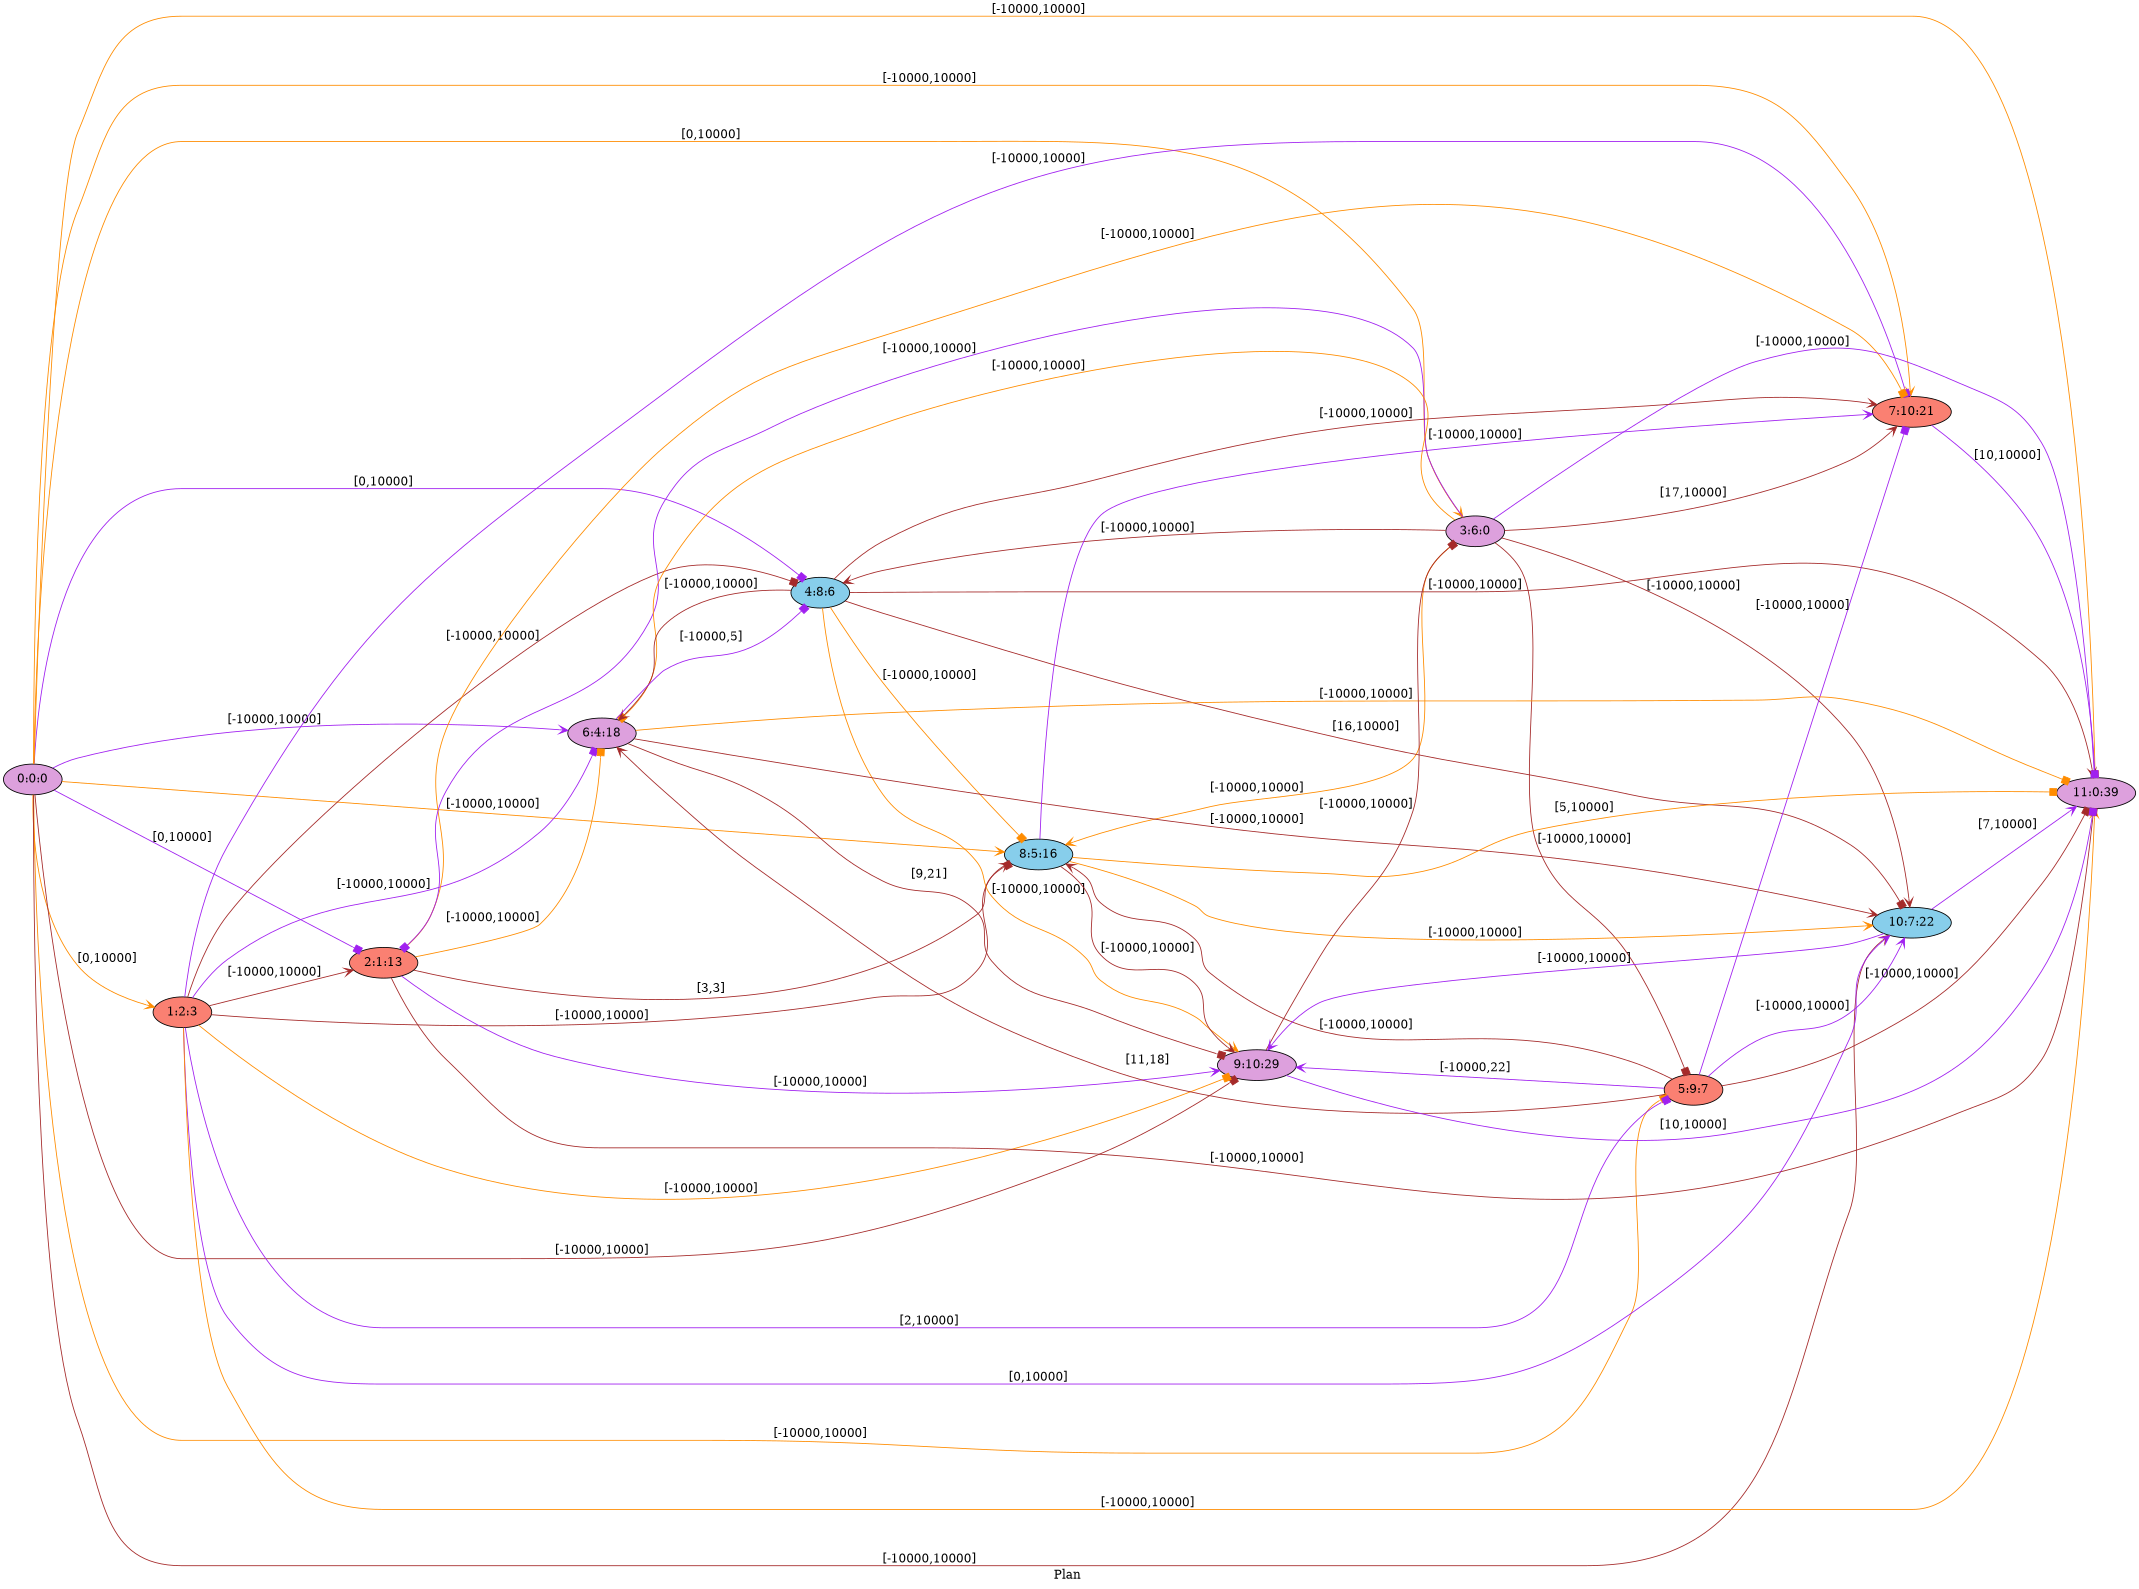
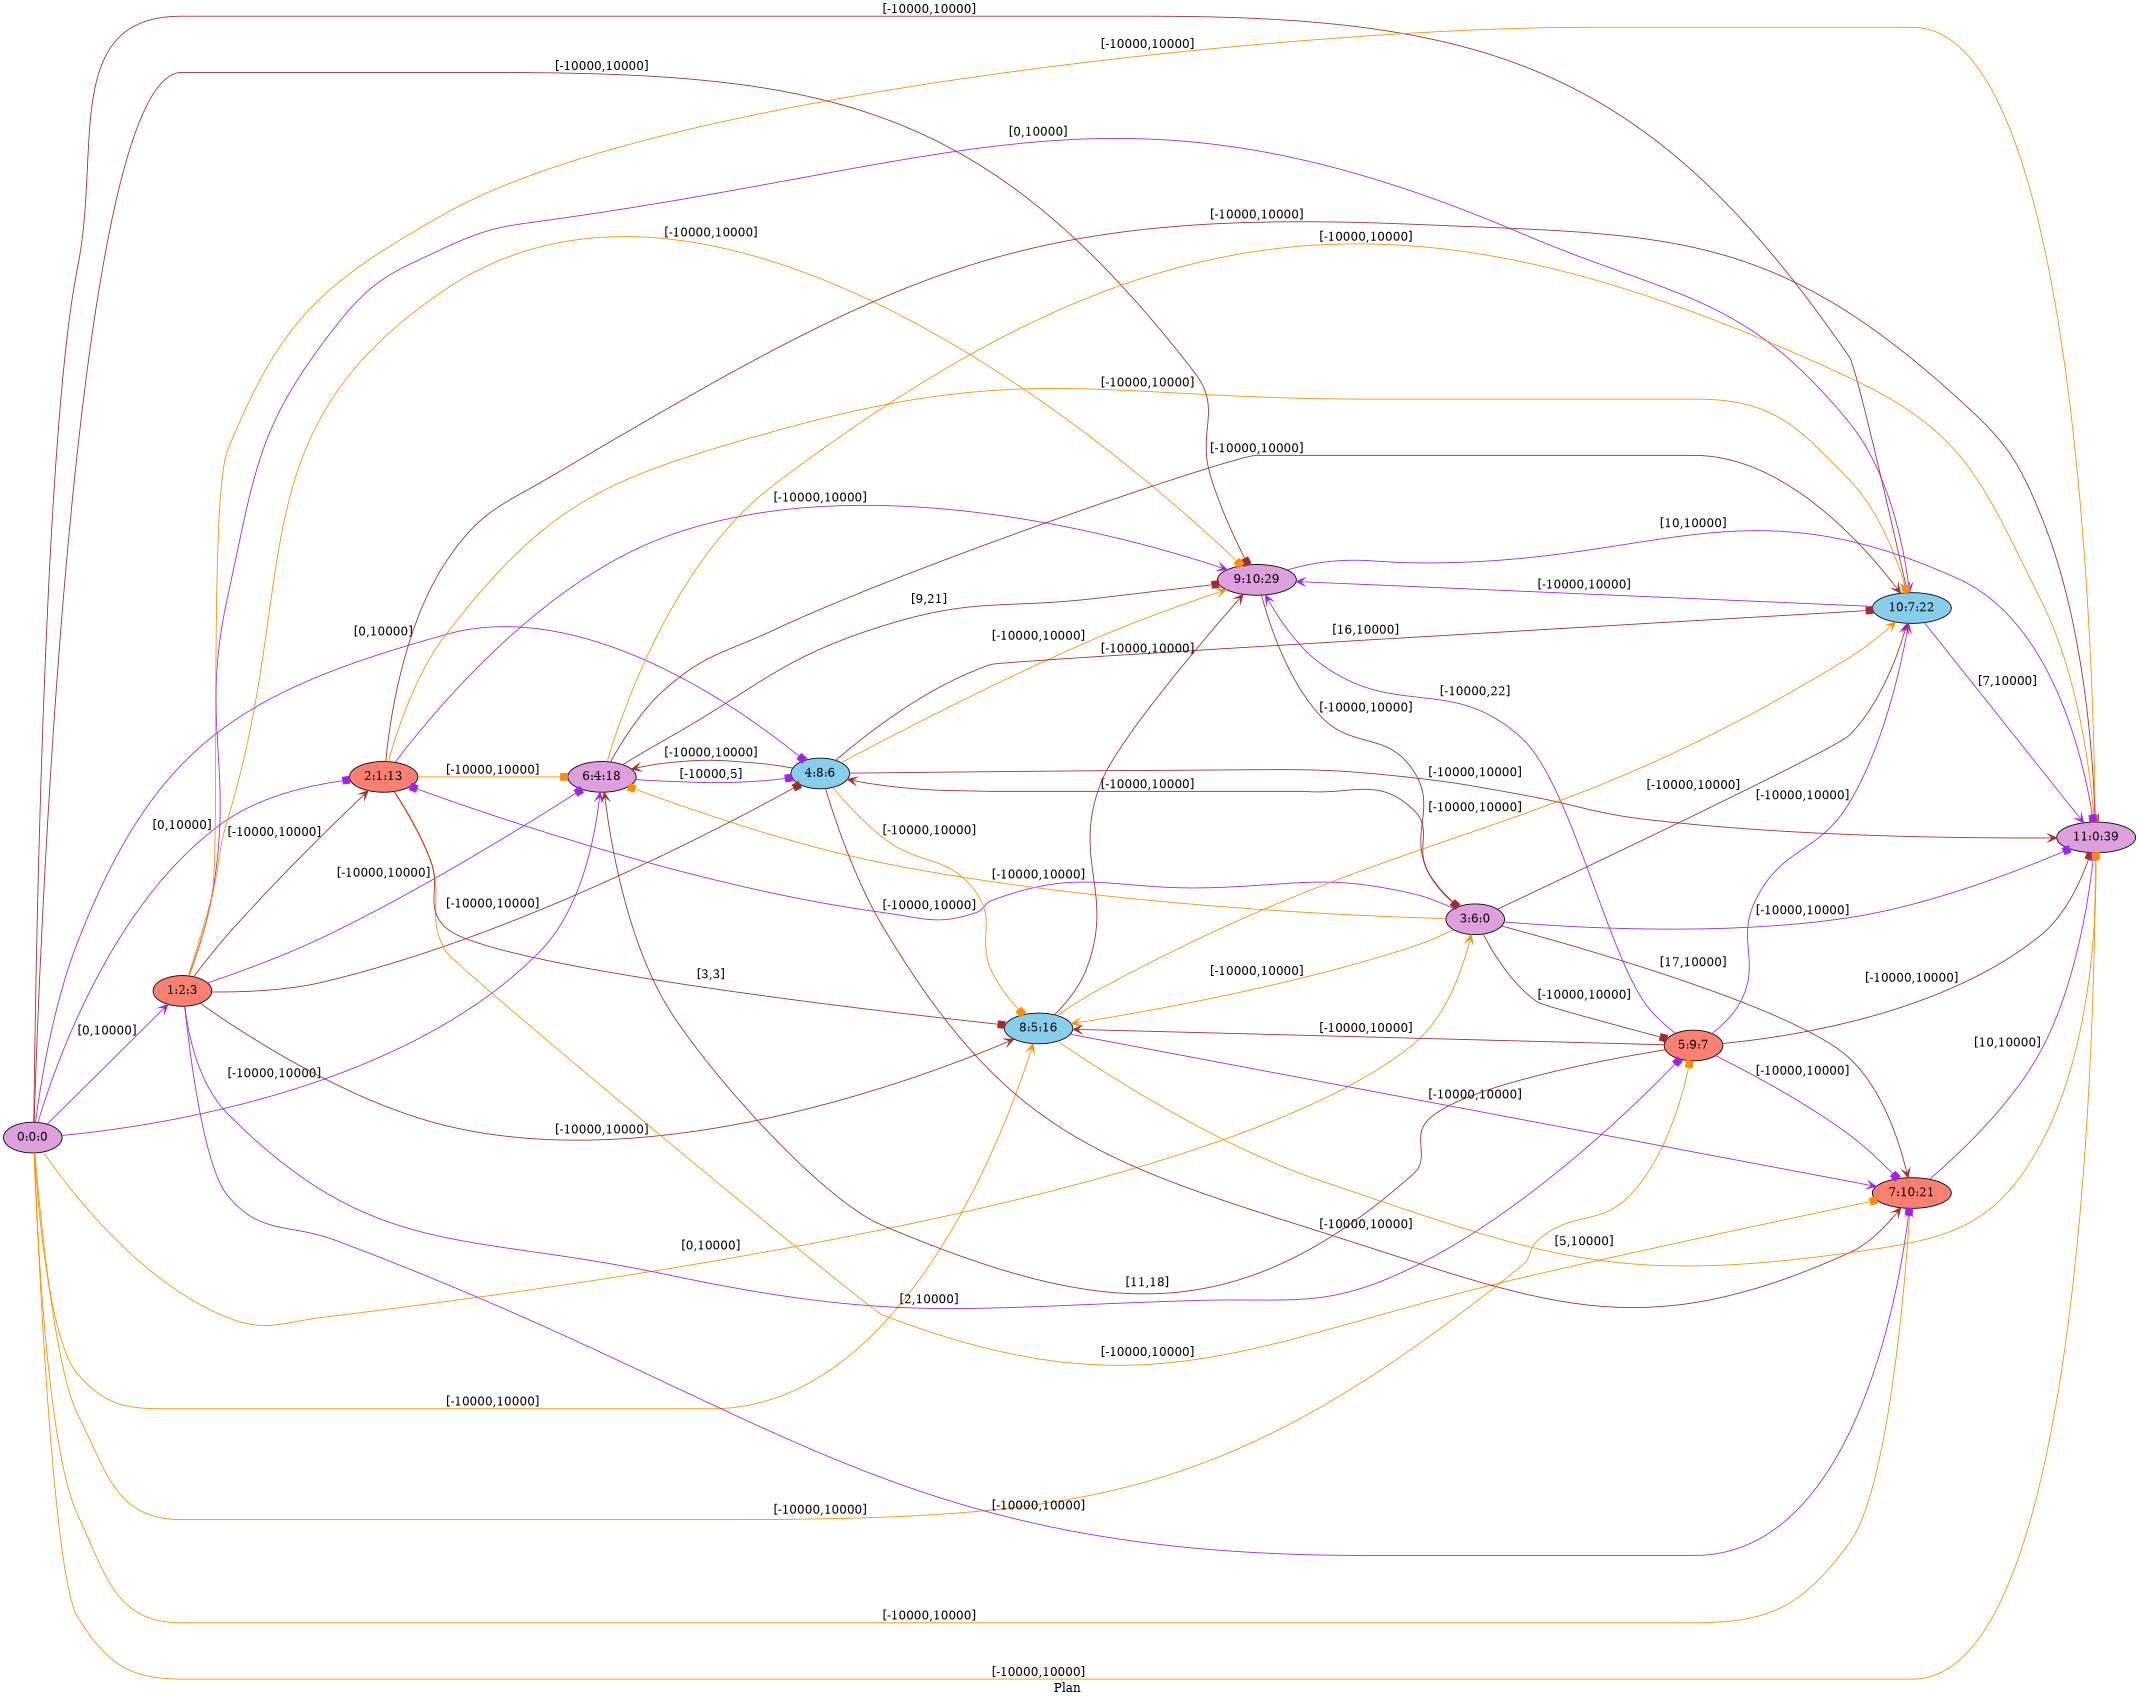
  digraph {
    fldt=0.600678
    label="Plan "
    nodesep=.45
    rankdir=LR
    node [fillcolor=plum style=filled]
    edge [arrowhead=box color=brown]
    "0:0:0"
    n2 [fillcolor=salmon label="1:2:3"]
    "2:1:13" [fillcolor=salmon]
    "3:6:0"
    "4:8:6" [fillcolor=skyblue]
    "5:9:7" [fillcolor=salmon]
    "6:4:18"
    "7:10:21" [fillcolor=salmon]
    "8:5:16" [fillcolor=skyblue]
    "9:10:29"
    "10:7:22" [fillcolor=skyblue]
    "11:0:39"
-   "0:0:0" -> n2 [arrowhead=vee color=darkorange label="[0,10000]"]
+   "0:0:0" -> n2 [arrowhead=vee color=purple label="[0,10000]"]
    "0:0:0" -> "2:1:13" [color=purple label="[0,10000]"]
    "0:0:0" -> "3:6:0" [arrowhead=vee color=darkorange label="[0,10000]"]
    "0:0:0" -> "4:8:6" [color=purple label="[0,10000]"]
    "0:0:0" -> "5:9:7" [color=darkorange label="[-10000,10000]"]
    "0:0:0" -> "6:4:18" [arrowhead=vee color=purple label="[-10000,10000]"]
    "0:0:0" -> "7:10:21" [arrowhead=vee color=darkorange label="[-10000,10000]"]
    "0:0:0" -> "8:5:16" [arrowhead=vee color=darkorange label="[-10000,10000]"]
    "0:0:0" -> "9:10:29" [label="[-10000,10000]"]
    "0:0:0" -> "10:7:22" [arrowhead=vee label="[-10000,10000]"]
    "0:0:0" -> "11:0:39" [color=darkorange label="[-10000,10000]"]
    n2 -> "2:1:13" [arrowhead=vee label="[-10000,10000]"]
    n2 -> "4:8:6" [label="[-10000,10000]"]
    n2 -> "5:9:7" [color=purple label="[2,10000]"]
    n2 -> "6:4:18" [color=purple label="[-10000,10000]"]
    n2 -> "7:10:21" [color=purple label="[-10000,10000]"]
    n2 -> "8:5:16" [arrowhead=vee label="[-10000,10000]"]
    n2 -> "9:10:29" [color=darkorange label="[-10000,10000]"]
    n2 -> "10:7:22" [arrowhead=vee color=purple label="[0,10000]"]
    n2 -> "11:0:39" [arrowhead=vee color=darkorange label="[-10000,10000]"]
    "2:1:13" -> "6:4:18" [color=darkorange label="[-10000,10000]"]
    "2:1:13" -> "7:10:21" [color=darkorange label="[-10000,10000]"]
    "2:1:13" -> "8:5:16" [label="[3,3]"]
    "2:1:13" -> "9:10:29" [arrowhead=vee color=purple label="[-10000,10000]"]
+   "2:1:13" -> "10:7:22" [color=darkorange label="[-10000,10000]"]
    "2:1:13" -> "11:0:39" [label="[-10000,10000]"]
    "3:6:0" -> "2:1:13" [color=purple label="[-10000,10000]"]
    "3:6:0" -> "4:8:6" [arrowhead=vee label="[-10000,10000]"]
    "3:6:0" -> "5:9:7" [label="[-10000,10000]"]
    "3:6:0" -> "6:4:18" [color=darkorange label="[-10000,10000]"]
    "3:6:0" -> "7:10:21" [arrowhead=vee label="[17,10000]"]
    "3:6:0" -> "8:5:16" [arrowhead=vee color=darkorange label="[-10000,10000]"]
    "3:6:0" -> "10:7:22" [arrowhead=vee label="[-10000,10000]"]
    "3:6:0" -> "11:0:39" [color=purple label="[-10000,10000]"]
    "4:8:6" -> "6:4:18" [arrowhead=vee label="[-10000,10000]"]
    "4:8:6" -> "7:10:21" [arrowhead=vee label="[-10000,10000]"]
    "4:8:6" -> "8:5:16" [color=darkorange label="[-10000,10000]"]
    "4:8:6" -> "9:10:29" [arrowhead=vee color=darkorange label="[-10000,10000]"]
    "4:8:6" -> "10:7:22" [label="[16,10000]"]
    "4:8:6" -> "11:0:39" [arrowhead=vee label="[-10000,10000]"]
    "5:9:7" -> "6:4:18" [arrowhead=vee label="[11,18]"]
    "5:9:7" -> "7:10:21" [color=purple label="[-10000,10000]"]
    "5:9:7" -> "8:5:16" [arrowhead=vee label="[-10000,10000]"]
    "5:9:7" -> "9:10:29" [arrowhead=vee color=purple label="[-10000,22]"]
    "5:9:7" -> "10:7:22" [arrowhead=vee color=purple label="[-10000,10000]"]
    "5:9:7" -> "11:0:39" [label="[-10000,10000]"]
    "6:4:18" -> "4:8:6" [color=purple label="[-10000,5]"]
    "6:4:18" -> "9:10:29" [label="[9,21]"]
    "6:4:18" -> "10:7:22" [arrowhead=vee label="[-10000,10000]"]
    "6:4:18" -> "11:0:39" [color=darkorange label="[-10000,10000]"]
    "7:10:21" -> "11:0:39" [color=purple label="[10,10000]"]
    "8:5:16" -> "7:10:21" [arrowhead=vee color=purple label="[-10000,10000]"]
    "8:5:16" -> "9:10:29" [arrowhead=vee label="[-10000,10000]"]
    "8:5:16" -> "10:7:22" [arrowhead=vee color=darkorange label="[-10000,10000]"]
    "8:5:16" -> "11:0:39" [color=darkorange label="[5,10000]"]
    "9:10:29" -> "3:6:0" [label="[-10000,10000]"]
    "9:10:29" -> "11:0:39" [color=purple label="[10,10000]"]
    "10:7:22" -> "9:10:29" [arrowhead=vee color=purple label="[-10000,10000]"]
    "10:7:22" -> "11:0:39" [arrowhead=vee color=purple label="[7,10000]"]
  }
